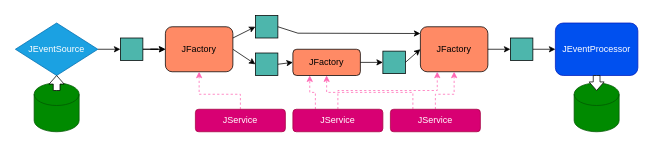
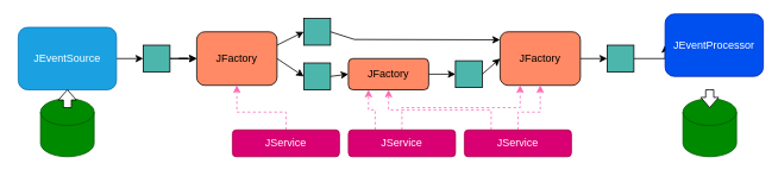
  <mxCell id="0" />
  <mxCell id="1" parent="0" />
  <mxCell id="2" value="" style="edgeStyle=orthogonalEdgeStyle;rounded=0;orthogonalLoop=1;jettySize=auto;html=1;" parent="1" source="3" target="5" edge="1"><mxGeometry relative="1" as="geometry" /></mxCell>
  <mxCell id="3" value="" style="rounded=0;whiteSpace=wrap;html=1;fillColor=#4DB6AC;" parent="1" vertex="1"><mxGeometry x="160" y="50" width="30" height="30" as="geometry" /></mxCell>
  <mxCell id="4" style="edgeStyle=none;rounded=0;orthogonalLoop=1;jettySize=auto;html=1;exitX=1;exitY=0.5;exitDx=0;exitDy=0;entryX=0;entryY=0.5;entryDx=0;entryDy=0;" parent="1" source="5" target="35" edge="1"><mxGeometry relative="1" as="geometry" /></mxCell>
  <mxCell id="5" value="JFactory" style="rounded=1;whiteSpace=wrap;html=1;fillColor=#FF8A65;" parent="1" vertex="1"><mxGeometry x="220" y="35" width="90" height="60" as="geometry" /></mxCell>
  <mxCell id="6" value="" style="rounded=0;whiteSpace=wrap;html=1;fillColor=#4DB6AC;" parent="1" vertex="1"><mxGeometry x="340" y="20" width="30" height="30" as="geometry" /></mxCell>
  <mxCell id="7" value="JFactory" style="rounded=1;whiteSpace=wrap;html=1;fillColor=#FF8A65;" parent="1" vertex="1"><mxGeometry x="390" y="65" width="90" height="35" as="geometry" /></mxCell>
  <mxCell id="8" value="" style="rounded=0;whiteSpace=wrap;html=1;fillColor=#4DB6AC;" parent="1" vertex="1"><mxGeometry x="510" y="67.5" width="30" height="30" as="geometry" /></mxCell>
  <mxCell id="9" value="JFactory" style="rounded=1;whiteSpace=wrap;html=1;fillColor=#FF8A65;" parent="1" vertex="1"><mxGeometry x="560" y="35" width="90" height="60" as="geometry" /></mxCell>
  <mxCell id="10" style="edgeStyle=orthogonalEdgeStyle;rounded=0;orthogonalLoop=1;jettySize=auto;html=1;exitX=1;exitY=0.5;exitDx=0;exitDy=0;entryX=0;entryY=0.5;entryDx=0;entryDy=0;" parent="1" source="11" target="22" edge="1"><mxGeometry relative="1" as="geometry" /></mxCell>
  <mxCell id="11" value="" style="rounded=0;whiteSpace=wrap;html=1;fillColor=#4DB6AC;" parent="1" vertex="1"><mxGeometry x="680" y="50" width="30" height="30" as="geometry" /></mxCell>
  <mxCell id="12" value="" style="endArrow=classic;html=1;rounded=0;exitX=1;exitY=0.5;exitDx=0;exitDy=0;entryX=0;entryY=0.5;entryDx=0;entryDy=0;" parent="1" source="3" target="5" edge="1"><mxGeometry width="50" height="50" relative="1" as="geometry"><mxPoint x="495" y="440" as="sourcePoint" /><mxPoint x="545" y="390" as="targetPoint" /></mxGeometry></mxCell>
  <mxCell id="13" value="" style="endArrow=classic;html=1;rounded=0;entryX=0;entryY=0.5;entryDx=0;entryDy=0;exitX=1;exitY=0.25;exitDx=0;exitDy=0;" parent="1" source="5" target="6" edge="1"><mxGeometry width="50" height="50" relative="1" as="geometry"><mxPoint x="310" y="75" as="sourcePoint" /><mxPoint x="325" y="64.76" as="targetPoint" /></mxGeometry></mxCell>
  <mxCell id="14" value="" style="endArrow=classic;html=1;rounded=0;exitX=1;exitY=0.5;exitDx=0;exitDy=0;entryX=0;entryY=0.5;entryDx=0;entryDy=0;" parent="1" source="35" target="7" edge="1"><mxGeometry width="50" height="50" relative="1" as="geometry"><mxPoint x="335" y="74.5" as="sourcePoint" /><mxPoint x="365" y="74.5" as="targetPoint" /></mxGeometry></mxCell>
  <mxCell id="15" value="" style="endArrow=classic;html=1;rounded=0;exitX=1;exitY=0.5;exitDx=0;exitDy=0;entryX=0;entryY=0.5;entryDx=0;entryDy=0;" parent="1" source="7" target="8" edge="1"><mxGeometry width="50" height="50" relative="1" as="geometry"><mxPoint x="345" y="84.5" as="sourcePoint" /><mxPoint x="375" y="84.5" as="targetPoint" /></mxGeometry></mxCell>
  <mxCell id="16" value="" style="endArrow=classic;html=1;rounded=0;exitX=1;exitY=0.5;exitDx=0;exitDy=0;entryX=0;entryY=0.5;entryDx=0;entryDy=0;" parent="1" source="8" target="9" edge="1"><mxGeometry width="50" height="50" relative="1" as="geometry"><mxPoint x="355" y="94.5" as="sourcePoint" /><mxPoint x="385" y="94.5" as="targetPoint" /></mxGeometry></mxCell>
  <mxCell id="17" value="" style="endArrow=classic;html=1;rounded=0;exitX=1;exitY=0.5;exitDx=0;exitDy=0;entryX=0;entryY=0.5;entryDx=0;entryDy=0;" parent="1" source="9" target="11" edge="1"><mxGeometry width="50" height="50" relative="1" as="geometry"><mxPoint x="365" y="104.5" as="sourcePoint" /><mxPoint x="395" y="104.5" as="targetPoint" /></mxGeometry></mxCell>
  <mxCell id="18" style="edgeStyle=orthogonalEdgeStyle;rounded=0;orthogonalLoop=1;jettySize=auto;html=1;exitX=0.5;exitY=1;exitDx=0;exitDy=0;" parent="1" source="7" target="7" edge="1"><mxGeometry relative="1" as="geometry" /></mxCell>
  <mxCell id="19" value="" style="endArrow=classic;html=1;rounded=0;exitX=1;exitY=0.5;exitDx=0;exitDy=0;" parent="1" source="6" edge="1"><mxGeometry width="50" height="50" relative="1" as="geometry"><mxPoint x="370" y="26.09" as="sourcePoint" /><mxPoint x="560" y="44" as="targetPoint" /><Array as="points"><mxPoint x="396.76" y="43.59" /></Array></mxGeometry></mxCell>
  <mxCell id="20" style="edgeStyle=orthogonalEdgeStyle;rounded=0;orthogonalLoop=1;jettySize=auto;html=1;exitX=1;exitY=0.5;exitDx=0;exitDy=0;entryX=0;entryY=0.5;entryDx=0;entryDy=0;" parent="1" source="21" target="3" edge="1"><mxGeometry relative="1" as="geometry" /></mxCell>
- <mxCell id="21" value="JEvent&lt;span style=&quot;background-color: initial;&quot;&gt;Source&lt;/span&gt;" style="rhombus;whiteSpace=wrap;html=1;fillColor=#1ba1e2;fontColor=#ffffff;strokeColor=#006EAF;" parent="1" vertex="1"><mxGeometry y="30" width="110" height="70" as="geometry" x="20" /></mxCell>
- <mxCell id="22" value="JEventProcessor" style="rounded=1;whiteSpace=wrap;html=1;fillColor=#0050ef;fontColor=#ffffff;strokeColor=#001DBC;" parent="1" vertex="1"><mxGeometry x="740" y="30" width="110" height="70" as="geometry" /></mxCell>
+ <mxCell id="21" value="JEvent&lt;span style=&quot;background-color: initial;&quot;&gt;Source&lt;/span&gt;" style="rounded=1;whiteSpace=wrap;html=1;fillColor=#1ba1e2;fontColor=#ffffff;strokeColor=#006EAF;" parent="1" vertex="1"><mxGeometry y="30" width="110" height="70" as="geometry" x="20" /></mxCell>
+ <mxCell id="22" value="JEventProcessor" style="rounded=1;whiteSpace=wrap;html=1;fillColor=#0050ef;fontColor=#ffffff;strokeColor=#001DBC;" parent="1" vertex="1"><mxGeometry x="745" y="15" width="110" height="70" as="geometry" /></mxCell>
  <mxCell id="23" style="edgeStyle=none;rounded=0;orthogonalLoop=1;jettySize=auto;html=1;exitX=0.5;exitY=0;exitDx=0;exitDy=0;entryX=0.5;entryY=1;entryDx=0;entryDy=0;fillColor=#fad9d5;strokeColor=#FF66B3;dashed=1;" edge="1" parent="1" source="24" target="5"><mxGeometry relative="1" as="geometry"><Array as="points"><mxPoint x="320" y="125" /><mxPoint x="265" y="125" /></Array></mxGeometry></mxCell>
  <mxCell id="24" value="JService" style="rounded=1;whiteSpace=wrap;html=1;fillColor=#d80073;fontColor=#ffffff;strokeColor=#A50040;" parent="1" vertex="1"><mxGeometry x="260" y="145" width="120" height="30" as="geometry" /></mxCell>
  <mxCell id="25" style="edgeStyle=orthogonalEdgeStyle;rounded=0;orthogonalLoop=1;jettySize=auto;html=1;exitX=0.5;exitY=0;exitDx=0;exitDy=0;entryX=0.25;entryY=1;entryDx=0;entryDy=0;fillColor=#fad9d5;strokeColor=#FF66B3;dashed=1;" parent="1" source="27" target="9" edge="1"><mxGeometry relative="1" as="geometry" /></mxCell>
  <mxCell id="26" style="edgeStyle=orthogonalEdgeStyle;rounded=0;orthogonalLoop=1;jettySize=auto;html=1;exitX=0.25;exitY=0;exitDx=0;exitDy=0;entryX=0.25;entryY=1;entryDx=0;entryDy=0;fillColor=#fad9d5;strokeColor=#FF66B3;dashed=1;" parent="1" source="27" target="7" edge="1"><mxGeometry relative="1" as="geometry" /></mxCell>
  <mxCell id="27" value="JService" style="rounded=1;whiteSpace=wrap;html=1;fillColor=#d80073;fontColor=#ffffff;strokeColor=#A50040;" parent="1" vertex="1"><mxGeometry x="390" y="145" width="120" height="30" as="geometry" /></mxCell>
  <mxCell id="28" value="" style="shape=cylinder3;whiteSpace=wrap;html=1;boundedLbl=1;backgroundOutline=1;size=15;fillColor=#008a00;fontColor=#ffffff;strokeColor=#005700;" parent="1" vertex="1"><mxGeometry x="45" y="110" width="60" height="65" as="geometry" /></mxCell>
  <mxCell id="29" value="" style="shape=cylinder3;whiteSpace=wrap;html=1;boundedLbl=1;backgroundOutline=1;size=15;fillColor=#008a00;fontColor=#ffffff;strokeColor=#005700;" parent="1" vertex="1"><mxGeometry x="765" y="110" width="60" height="65" as="geometry" /></mxCell>
  <mxCell id="30" value="" style="html=1;shadow=0;dashed=0;align=center;verticalAlign=middle;shape=mxgraph.arrows2.arrow;dy=0.55;dx=11.43;direction=north;notch=0;" parent="1" vertex="1"><mxGeometry x="65" y="100" width="20" height="20" as="geometry" /></mxCell>
  <mxCell id="31" value="" style="html=1;shadow=0;dashed=0;align=center;verticalAlign=middle;shape=mxgraph.arrows2.arrow;dy=0.55;dx=11.43;direction=north;notch=0;rotation=-180;" parent="1" vertex="1"><mxGeometry x="785" y="100" width="20" height="20" as="geometry" /></mxCell>
  <mxCell id="32" style="edgeStyle=orthogonalEdgeStyle;rounded=0;orthogonalLoop=1;jettySize=auto;html=1;exitX=0.5;exitY=0;exitDx=0;exitDy=0;entryX=0.5;entryY=1;entryDx=0;entryDy=0;fillColor=#fad9d5;strokeColor=#FF66B3;dashed=1;" parent="1" source="34" target="9" edge="1"><mxGeometry relative="1" as="geometry"><Array as="points"><mxPoint x="580" y="125" /><mxPoint x="605" y="125" /></Array></mxGeometry></mxCell>
  <mxCell id="33" style="edgeStyle=orthogonalEdgeStyle;rounded=0;orthogonalLoop=1;jettySize=auto;html=1;exitX=0.25;exitY=0;exitDx=0;exitDy=0;fillColor=#fad9d5;strokeColor=#FF66B3;dashed=1;" parent="1" source="34" target="7" edge="1"><mxGeometry relative="1" as="geometry" /></mxCell>
  <mxCell id="34" value="JService" style="rounded=1;whiteSpace=wrap;html=1;fillColor=#d80073;fontColor=#ffffff;strokeColor=#A50040;" parent="1" vertex="1"><mxGeometry x="520" y="145" width="120" height="30" as="geometry" /></mxCell>
  <mxCell id="35" value="" style="rounded=0;whiteSpace=wrap;html=1;fillColor=#4DB6AC;" parent="1" vertex="1"><mxGeometry x="340" y="70" width="30" height="30" as="geometry" /></mxCell>
